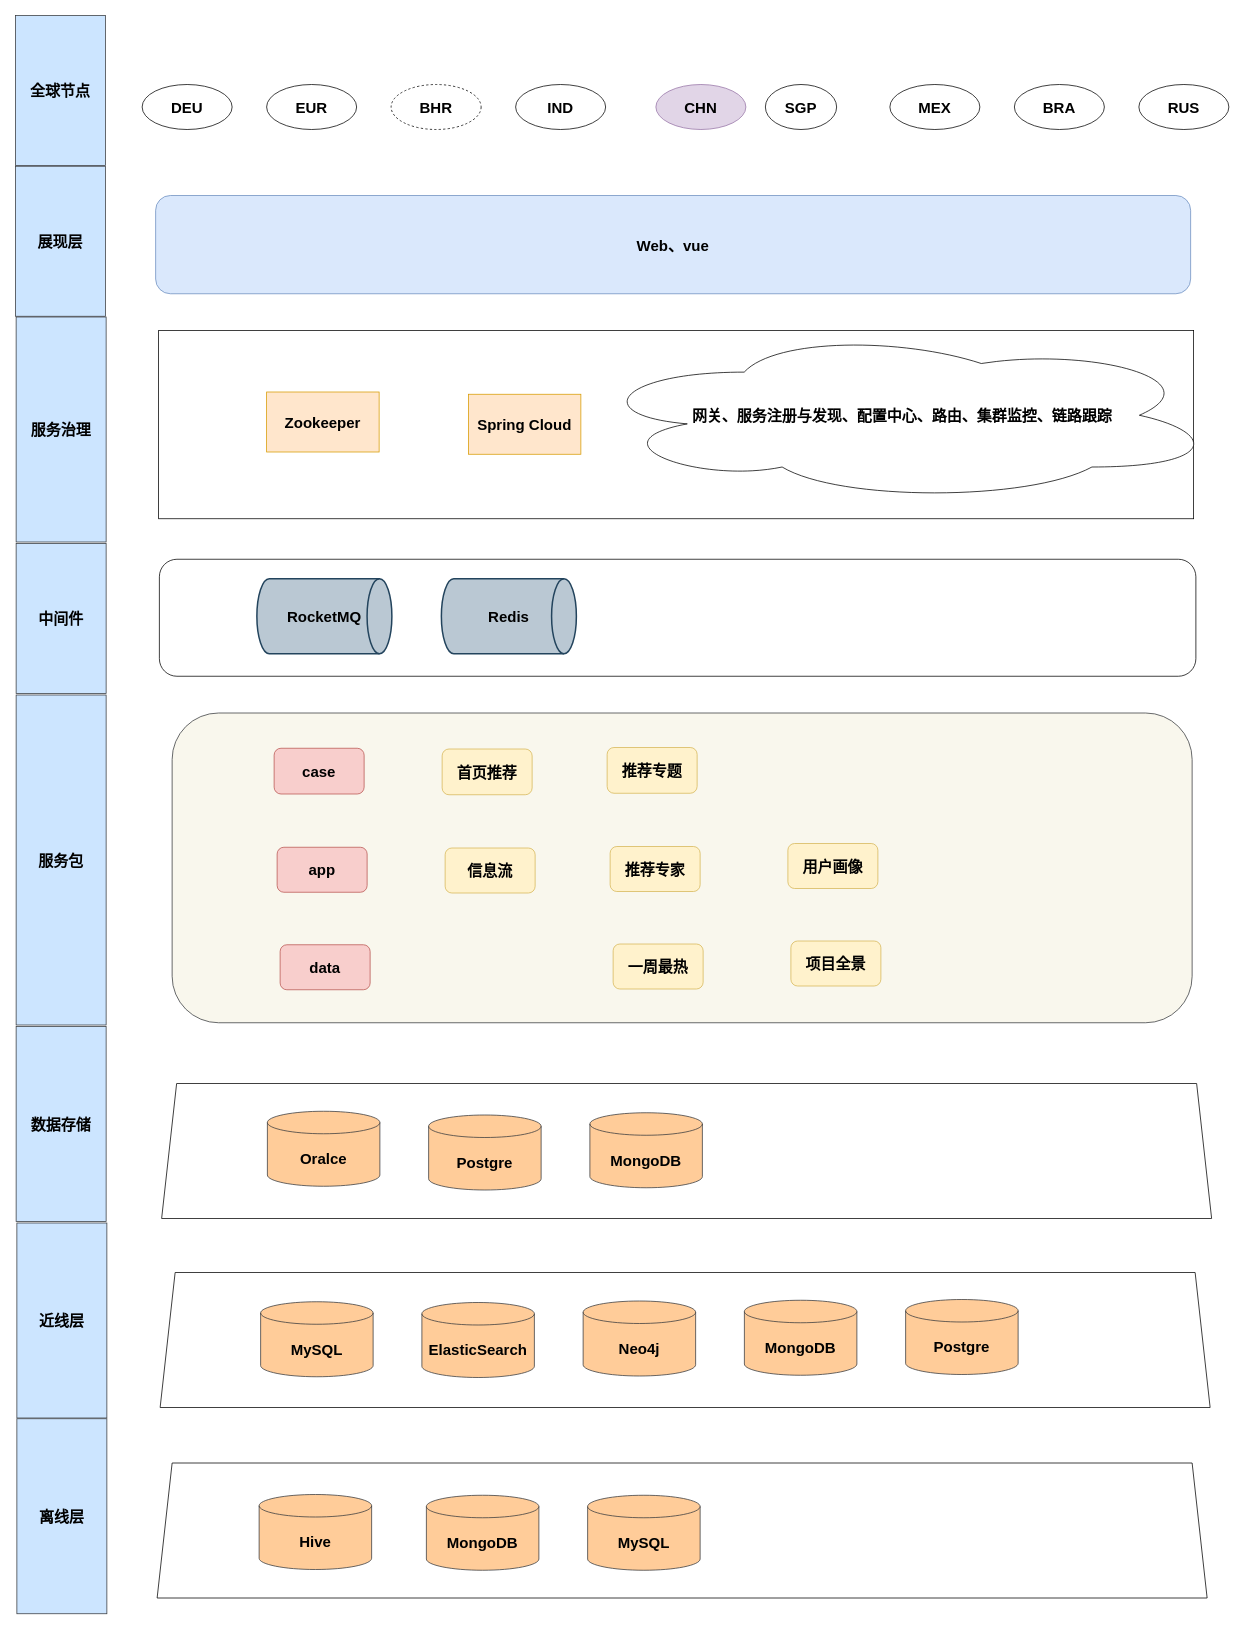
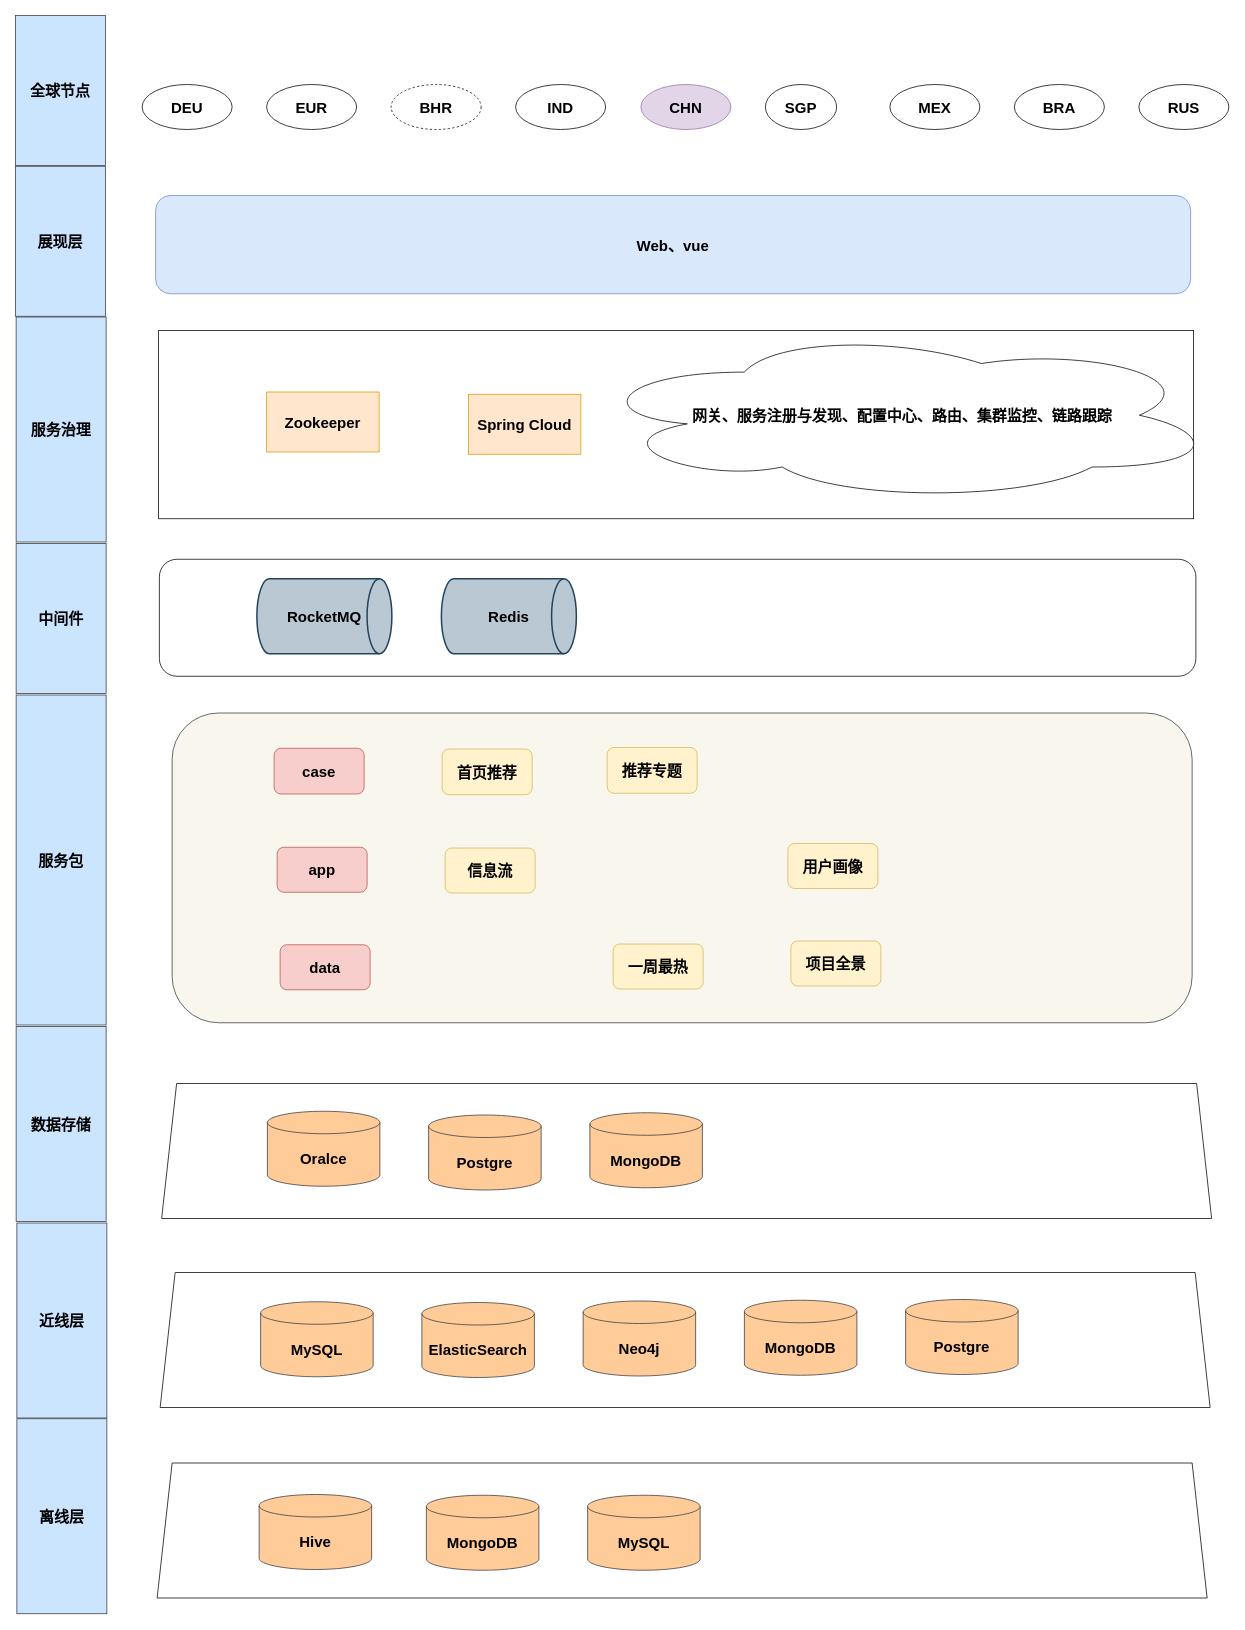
  <mxCell id="0" />
  <mxCell id="1" parent="0" />
  <mxCell id="2" value="" style="rounded=1;whiteSpace=wrap;html=1;sketch=0;fontSize=20;gradientColor=none;fontStyle=1;labelBackgroundColor=none;labelBorderColor=none;fontFamily=Helvetica;" parent="1" vertex="1"><mxGeometry x="212" y="745" width="1382" height="156" as="geometry" /></mxCell>
  <mxCell id="3" value="IND" style="ellipse;whiteSpace=wrap;html=1;rounded=0;fontSize=20;fontStyle=1;labelBackgroundColor=none;labelBorderColor=none;fontFamily=Helvetica;" parent="1" vertex="1"><mxGeometry x="687" y="112" width="120" height="60" as="geometry" /></mxCell>
  <mxCell id="4" value="SGP" style="ellipse;whiteSpace=wrap;html=1;rounded=0;fontSize=20;fontStyle=1;labelBackgroundColor=none;labelBorderColor=none;fontFamily=Helvetica;" parent="1" vertex="1"><mxGeometry x="1020" y="112" width="95" height="60" as="geometry" /></mxCell>
  <mxCell id="5" value="&lt;span style=&quot;font-size: 20px;&quot;&gt;MEX&lt;/span&gt;" style="ellipse;whiteSpace=wrap;html=1;rounded=0;fontSize=20;fontStyle=1;labelBackgroundColor=none;labelBorderColor=none;fontFamily=Helvetica;" parent="1" vertex="1"><mxGeometry x="1186" y="112" width="120" height="60" as="geometry" /></mxCell>
- <mxCell id="6" value="CHN" style="ellipse;whiteSpace=wrap;html=1;rounded=0;fontSize=20;fontStyle=1;fillColor=#e1d5e7;strokeColor=#9673a6;labelBackgroundColor=none;labelBorderColor=none;fontFamily=Helvetica;" parent="1" vertex="1"><mxGeometry x="874" y="112" width="120" height="60" as="geometry" /></mxCell>
+ <mxCell id="6" value="CHN" style="ellipse;whiteSpace=wrap;html=1;rounded=0;fontSize=20;fontStyle=1;fillColor=#e1d5e7;strokeColor=#9673a6;labelBackgroundColor=none;labelBorderColor=none;fontFamily=Helvetica;" parent="1" vertex="1"><mxGeometry x="854" y="112" width="120" height="60" as="geometry" /></mxCell>
  <mxCell id="7" value="DEU" style="ellipse;whiteSpace=wrap;html=1;rounded=0;fontSize=20;fontStyle=1;labelBackgroundColor=none;labelBorderColor=none;fontFamily=Helvetica;" parent="1" vertex="1"><mxGeometry x="189" y="112" width="120" height="60" as="geometry" /></mxCell>
  <mxCell id="8" value="RUS" style="ellipse;whiteSpace=wrap;html=1;rounded=0;fontSize=20;fontStyle=1;labelBackgroundColor=none;labelBorderColor=none;fontFamily=Helvetica;" parent="1" vertex="1"><mxGeometry x="1518" y="112" width="120" height="60" as="geometry" /></mxCell>
  <mxCell id="9" value="EUR" style="ellipse;whiteSpace=wrap;html=1;rounded=0;fontSize=20;fontStyle=1;labelBackgroundColor=none;labelBorderColor=none;fontFamily=Helvetica;" parent="1" vertex="1"><mxGeometry x="355" y="112" width="120" height="60" as="geometry" /></mxCell>
  <mxCell id="10" value="BHR" style="ellipse;whiteSpace=wrap;html=1;rounded=0;fontSize=20;fontStyle=1;labelBackgroundColor=none;labelBorderColor=none;fontFamily=Helvetica;dashed=1;" parent="1" vertex="1"><mxGeometry x="521" y="112" width="120" height="60" as="geometry" /></mxCell>
  <mxCell id="11" value="BRA" style="ellipse;whiteSpace=wrap;html=1;rounded=0;fontSize=20;fontStyle=1;labelBackgroundColor=none;labelBorderColor=none;fontFamily=Helvetica;" parent="1" vertex="1"><mxGeometry x="1352" y="112" width="120" height="60" as="geometry" /></mxCell>
  <mxCell id="12" value="Web、vue" style="rounded=1;whiteSpace=wrap;html=1;sketch=0;fontSize=20;fillColor=#dae8fc;strokeColor=#6c8ebf;fontStyle=1;labelBackgroundColor=none;labelBorderColor=none;fontFamily=Helvetica;" parent="1" vertex="1"><mxGeometry x="207" y="260" width="1380" height="131" as="geometry" /></mxCell>
  <mxCell id="13" value="" style="rounded=0;whiteSpace=wrap;html=1;sketch=0;fontSize=20;fontStyle=1;shadow=0;fillColor=default;labelBackgroundColor=none;labelBorderColor=none;fontFamily=Helvetica;" parent="1" vertex="1"><mxGeometry x="211" y="440" width="1380" height="251" as="geometry" /></mxCell>
  <mxCell id="14" value="Zookeeper" style="rounded=0;whiteSpace=wrap;html=1;fontSize=20;fontStyle=1;fillColor=#ffe6cc;strokeColor=#d79b00;labelBackgroundColor=none;labelBorderColor=none;fontFamily=Helvetica;" parent="1" vertex="1"><mxGeometry x="355" y="522" width="150" height="80" as="geometry" /></mxCell>
  <mxCell id="15" value="Spring Cloud" style="rounded=0;whiteSpace=wrap;html=1;fontSize=20;fontStyle=1;fillColor=#ffe6cc;strokeColor=#d79b00;labelBackgroundColor=none;labelBorderColor=none;fontFamily=Helvetica;" parent="1" vertex="1"><mxGeometry x="624" y="525" width="150" height="80" as="geometry" /></mxCell>
  <mxCell id="16" value="" style="rounded=1;whiteSpace=wrap;html=1;sketch=0;fontSize=20;fontStyle=1;fillColor=#f9f7ed;strokeColor=#36393d;labelBackgroundColor=none;labelBorderColor=none;fontFamily=Helvetica;" parent="1" vertex="1"><mxGeometry x="229" y="950" width="1360" height="413" as="geometry" /></mxCell>
  <mxCell id="17" value="case" style="rounded=1;whiteSpace=wrap;html=1;fontSize=20;fontStyle=1;fillColor=#f8cecc;strokeColor=#b85450;labelBackgroundColor=none;labelBorderColor=none;fontFamily=Helvetica;" parent="1" vertex="1"><mxGeometry x="365" y="997" width="120" height="61" as="geometry" /></mxCell>
  <mxCell id="18" value="app" style="rounded=1;whiteSpace=wrap;html=1;fontSize=20;fontStyle=1;fillColor=#f8cecc;strokeColor=#b85450;labelBackgroundColor=none;labelBorderColor=none;fontFamily=Helvetica;" parent="1" vertex="1"><mxGeometry x="369" y="1129" width="120" height="60" as="geometry" /></mxCell>
  <mxCell id="19" value="data" style="rounded=1;whiteSpace=wrap;html=1;fontSize=20;fontStyle=1;fillColor=#f8cecc;strokeColor=#b85450;labelBackgroundColor=none;labelBorderColor=none;fontFamily=Helvetica;" parent="1" vertex="1"><mxGeometry x="373" y="1259" width="120" height="60" as="geometry" /></mxCell>
  <mxCell id="20" value="首页推荐" style="rounded=1;whiteSpace=wrap;html=1;fontSize=20;fontStyle=1;fillColor=#fff2cc;strokeColor=#d6b656;labelBackgroundColor=none;labelBorderColor=none;fontFamily=Helvetica;" parent="1" vertex="1"><mxGeometry x="589" y="998" width="120" height="61" as="geometry" /></mxCell>
  <mxCell id="21" value="信息流" style="rounded=1;whiteSpace=wrap;html=1;fontSize=20;fontStyle=1;fillColor=#fff2cc;strokeColor=#d6b656;labelBackgroundColor=none;labelBorderColor=none;fontFamily=Helvetica;" parent="1" vertex="1"><mxGeometry x="593" y="1130" width="120" height="60" as="geometry" /></mxCell>
  <mxCell id="22" value="推荐专题" style="rounded=1;whiteSpace=wrap;html=1;fontSize=20;fontStyle=1;fillColor=#fff2cc;strokeColor=#d6b656;labelBackgroundColor=none;labelBorderColor=none;fontFamily=Helvetica;" parent="1" vertex="1"><mxGeometry x="809" y="996" width="120" height="61" as="geometry" /></mxCell>
- <mxCell id="23" value="推荐专家" style="rounded=1;whiteSpace=wrap;html=1;fontSize=20;fontStyle=1;fillColor=#fff2cc;strokeColor=#d6b656;labelBackgroundColor=none;labelBorderColor=none;fontFamily=Helvetica;" parent="1" vertex="1"><mxGeometry x="813" y="1128" width="120" height="60" as="geometry" /></mxCell>
  <mxCell id="24" value="&lt;span style=&quot;font-size: 20px;&quot;&gt;一周最热&lt;/span&gt;" style="rounded=1;whiteSpace=wrap;html=1;fontSize=20;fontStyle=1;fillColor=#fff2cc;strokeColor=#d6b656;labelBackgroundColor=none;labelBorderColor=none;fontFamily=Helvetica;" parent="1" vertex="1"><mxGeometry x="817" y="1258" width="120" height="60" as="geometry" /></mxCell>
  <mxCell id="25" value="用户画像" style="rounded=1;whiteSpace=wrap;html=1;fontSize=20;fontStyle=1;fillColor=#fff2cc;strokeColor=#d6b656;labelBackgroundColor=none;labelBorderColor=none;fontFamily=Helvetica;" parent="1" vertex="1"><mxGeometry x="1050" y="1124" width="120" height="60" as="geometry" /></mxCell>
  <mxCell id="26" value="&lt;span style=&quot;font-size: 20px;&quot;&gt;项目全景&lt;/span&gt;" style="rounded=1;whiteSpace=wrap;html=1;fontSize=20;fontStyle=1;fillColor=#fff2cc;strokeColor=#d6b656;labelBackgroundColor=none;labelBorderColor=none;fontFamily=Helvetica;" parent="1" vertex="1"><mxGeometry x="1054" y="1254" width="120" height="60" as="geometry" /></mxCell>
  <mxCell id="27" value="" style="shape=trapezoid;perimeter=trapezoidPerimeter;whiteSpace=wrap;html=1;fixedSize=1;rounded=0;sketch=0;fontSize=20;gradientColor=none;fontStyle=1;labelBackgroundColor=none;labelBorderColor=none;fontFamily=Helvetica;" parent="1" vertex="1"><mxGeometry x="215" y="1444" width="1400" height="180" as="geometry" /></mxCell>
  <mxCell id="28" value="Oralce" style="shape=cylinder3;whiteSpace=wrap;html=1;boundedLbl=1;backgroundOutline=1;size=15;rounded=0;sketch=0;fontSize=20;fontStyle=1;rotation=0;flipV=1;flipH=0;direction=west;fillColor=#ffcc99;strokeColor=#36393d;labelBackgroundColor=none;labelBorderColor=none;fontFamily=Helvetica;" parent="1" vertex="1"><mxGeometry x="356" y="1481" width="150" height="100" as="geometry" /></mxCell>
  <mxCell id="29" value="Postgre" style="shape=cylinder3;whiteSpace=wrap;html=1;boundedLbl=1;backgroundOutline=1;size=15;rounded=0;sketch=0;fontSize=20;fontStyle=1;rotation=0;flipV=1;flipH=0;direction=west;fillColor=#ffcc99;strokeColor=#36393d;labelBackgroundColor=none;labelBorderColor=none;fontFamily=Helvetica;" parent="1" vertex="1"><mxGeometry x="571" y="1486" width="150" height="100" as="geometry" /></mxCell>
  <mxCell id="30" value="MongoDB" style="shape=cylinder3;whiteSpace=wrap;html=1;boundedLbl=1;backgroundOutline=1;size=15;rounded=0;sketch=0;fontSize=20;fontStyle=1;rotation=0;flipV=1;flipH=0;direction=west;fillColor=#ffcc99;strokeColor=#36393d;labelBackgroundColor=none;labelBorderColor=none;fontFamily=Helvetica;" parent="1" vertex="1"><mxGeometry x="786" y="1483" width="150" height="100" as="geometry" /></mxCell>
  <mxCell id="31" value="RocketMQ" style="strokeWidth=2;html=1;shape=mxgraph.flowchart.direct_data;whiteSpace=wrap;rounded=0;sketch=0;fontSize=20;fontStyle=1;fillColor=#bac8d3;strokeColor=#23445d;labelBackgroundColor=none;labelBorderColor=none;fontFamily=Helvetica;" parent="1" vertex="1"><mxGeometry x="342" y="771" width="180" height="100" as="geometry" /></mxCell>
  <mxCell id="32" value="Redis" style="strokeWidth=2;html=1;shape=mxgraph.flowchart.direct_data;whiteSpace=wrap;rounded=0;sketch=0;fontSize=20;fontStyle=1;fillColor=#bac8d3;strokeColor=#23445d;labelBackgroundColor=none;labelBorderColor=none;fontFamily=Helvetica;" parent="1" vertex="1"><mxGeometry x="588" y="771" width="180" height="100" as="geometry" /></mxCell>
  <mxCell id="33" value="展现层" style="rounded=0;whiteSpace=wrap;html=1;sketch=0;fontSize=20;fillColor=#cce5ff;strokeColor=#36393d;fontStyle=1;flipH=1;flipV=1;labelBackgroundColor=none;labelBorderColor=none;fontFamily=Helvetica;" parent="1" vertex="1"><mxGeometry x="20" y="221" width="120" height="200" as="geometry" /></mxCell>
  <mxCell id="34" value="&lt;span style=&quot;font-size: 20px;&quot;&gt;全球节点&lt;/span&gt;" style="rounded=0;whiteSpace=wrap;html=1;sketch=0;fontSize=20;fillColor=#cce5ff;strokeColor=#36393d;fontStyle=1;flipH=1;flipV=1;labelBackgroundColor=none;labelBorderColor=none;fontFamily=Helvetica;" parent="1" vertex="1"><mxGeometry x="20" y="20" width="120" height="200" as="geometry" /></mxCell>
  <mxCell id="35" value="&lt;span style=&quot;font-size: 20px;&quot;&gt;服务包&lt;/span&gt;" style="rounded=0;whiteSpace=wrap;html=1;sketch=0;fontSize=20;fillColor=#cce5ff;strokeColor=#36393d;fontStyle=1;flipH=1;flipV=1;labelBackgroundColor=none;labelBorderColor=none;fontFamily=Helvetica;" parent="1" vertex="1"><mxGeometry x="21" y="926" width="120" height="440" as="geometry" /></mxCell>
  <mxCell id="36" value="数据存储" style="rounded=0;whiteSpace=wrap;html=1;sketch=0;fontSize=20;fillColor=#cce5ff;strokeColor=#36393d;fontStyle=1;flipH=1;flipV=1;labelBackgroundColor=none;labelBorderColor=none;fontFamily=Helvetica;" parent="1" vertex="1"><mxGeometry x="21" y="1368" width="120" height="260" as="geometry" /></mxCell>
  <mxCell id="37" value="&lt;span style=&quot;font-size: 20px;&quot;&gt;服务治理&lt;/span&gt;" style="rounded=0;whiteSpace=wrap;html=1;sketch=0;fontSize=20;fillColor=#cce5ff;strokeColor=#36393d;fontStyle=1;flipH=1;flipV=1;labelBackgroundColor=none;labelBorderColor=none;fontFamily=Helvetica;" parent="1" vertex="1"><mxGeometry x="21" y="422" width="120" height="300" as="geometry" /></mxCell>
  <mxCell id="38" value="&lt;span style=&quot;font-size: 20px;&quot;&gt;中间件&lt;/span&gt;" style="rounded=0;whiteSpace=wrap;html=1;sketch=0;fontSize=20;fillColor=#cce5ff;strokeColor=#36393d;fontStyle=1;flipH=1;flipV=1;labelBackgroundColor=none;labelBorderColor=none;fontFamily=Helvetica;" parent="1" vertex="1"><mxGeometry x="21" y="724" width="120" height="200" as="geometry" /></mxCell>
  <mxCell id="39" value="" style="shape=trapezoid;perimeter=trapezoidPerimeter;whiteSpace=wrap;html=1;fixedSize=1;rounded=0;sketch=0;fontSize=20;gradientColor=none;fontStyle=1;labelBackgroundColor=none;labelBorderColor=none;fontFamily=Helvetica;" parent="1" vertex="1"><mxGeometry x="213" y="1696" width="1400" height="180" as="geometry" /></mxCell>
  <mxCell id="40" value="Postgre" style="shape=cylinder3;whiteSpace=wrap;html=1;boundedLbl=1;backgroundOutline=1;size=15;rounded=0;sketch=0;fontSize=20;fontStyle=1;rotation=0;flipV=1;flipH=0;direction=west;fillColor=#ffcc99;strokeColor=#36393d;labelBackgroundColor=none;labelBorderColor=none;fontFamily=Helvetica;" parent="1" vertex="1"><mxGeometry x="1207" y="1732" width="150" height="100" as="geometry" /></mxCell>
  <mxCell id="41" value="MongoDB" style="shape=cylinder3;whiteSpace=wrap;html=1;boundedLbl=1;backgroundOutline=1;size=15;rounded=0;sketch=0;fontSize=20;fontStyle=1;rotation=0;flipV=1;flipH=0;direction=west;fillColor=#ffcc99;strokeColor=#36393d;labelBackgroundColor=none;labelBorderColor=none;fontFamily=Helvetica;" parent="1" vertex="1"><mxGeometry x="992" y="1733" width="150" height="100" as="geometry" /></mxCell>
  <mxCell id="42" value="MySQL" style="shape=cylinder3;whiteSpace=wrap;html=1;boundedLbl=1;backgroundOutline=1;size=15;rounded=0;sketch=0;fontSize=20;fontStyle=1;rotation=0;flipV=1;flipH=0;direction=west;fillColor=#ffcc99;strokeColor=#36393d;labelBackgroundColor=none;labelBorderColor=none;fontFamily=Helvetica;" parent="1" vertex="1"><mxGeometry x="347" y="1735" width="150" height="100" as="geometry" /></mxCell>
  <mxCell id="43" value="Neo4j" style="shape=cylinder3;whiteSpace=wrap;html=1;boundedLbl=1;backgroundOutline=1;size=15;rounded=0;sketch=0;fontSize=20;fontStyle=1;rotation=0;flipV=1;flipH=0;direction=west;fillColor=#ffcc99;strokeColor=#36393d;labelBackgroundColor=none;labelBorderColor=none;fontFamily=Helvetica;" parent="1" vertex="1"><mxGeometry x="777" y="1734" width="150" height="100" as="geometry" /></mxCell>
  <mxCell id="44" value="ElasticSearch" style="shape=cylinder3;whiteSpace=wrap;html=1;boundedLbl=1;backgroundOutline=1;size=15;rounded=0;sketch=0;fontSize=20;fontStyle=1;rotation=0;flipV=1;flipH=0;direction=west;fillColor=#ffcc99;strokeColor=#36393d;labelBackgroundColor=none;labelBorderColor=none;fontFamily=Helvetica;" parent="1" vertex="1"><mxGeometry x="562" y="1736" width="150" height="100" as="geometry" /></mxCell>
  <mxCell id="45" value="近线层" style="rounded=0;whiteSpace=wrap;html=1;sketch=0;fontSize=20;fillColor=#cce5ff;strokeColor=#36393d;fontStyle=1;flipH=1;flipV=1;labelBackgroundColor=none;labelBorderColor=none;fontFamily=Helvetica;" parent="1" vertex="1"><mxGeometry x="22" y="1630" width="120" height="260" as="geometry" /></mxCell>
  <mxCell id="46" value="" style="shape=trapezoid;perimeter=trapezoidPerimeter;whiteSpace=wrap;html=1;fixedSize=1;rounded=0;sketch=0;fontSize=20;gradientColor=none;fontStyle=1;labelBackgroundColor=none;labelBorderColor=none;fontFamily=Helvetica;" parent="1" vertex="1"><mxGeometry x="209" y="1950" width="1400" height="180" as="geometry" /></mxCell>
  <mxCell id="47" value="MongoDB" style="shape=cylinder3;whiteSpace=wrap;html=1;boundedLbl=1;backgroundOutline=1;size=15;rounded=0;sketch=0;fontSize=20;fontStyle=1;rotation=0;flipV=1;flipH=0;direction=west;fillColor=#ffcc99;strokeColor=#36393d;labelBackgroundColor=none;labelBorderColor=none;fontFamily=Helvetica;" parent="1" vertex="1"><mxGeometry x="568" y="1993" width="150" height="100" as="geometry" /></mxCell>
  <mxCell id="48" value="Hive" style="shape=cylinder3;whiteSpace=wrap;html=1;boundedLbl=1;backgroundOutline=1;size=15;rounded=0;sketch=0;fontSize=20;fontStyle=1;rotation=0;flipV=1;flipH=0;direction=west;fillColor=#ffcc99;strokeColor=#36393d;labelBackgroundColor=none;labelBorderColor=none;fontFamily=Helvetica;" parent="1" vertex="1"><mxGeometry x="345" y="1992" width="150" height="100" as="geometry" /></mxCell>
  <mxCell id="49" value="离线层" style="rounded=0;whiteSpace=wrap;html=1;sketch=0;fontSize=20;fillColor=#cce5ff;strokeColor=#36393d;fontStyle=1;flipH=1;flipV=1;labelBackgroundColor=none;labelBorderColor=none;fontFamily=Helvetica;" parent="1" vertex="1"><mxGeometry x="22" y="1891" width="120" height="260" as="geometry" /></mxCell>
  <mxCell id="50" value="&lt;span style=&quot;font-size: 20px;&quot;&gt;网关、服务注册与发现、配置中心、路由、集群监控、链路跟踪&lt;/span&gt;" style="ellipse;shape=cloud;whiteSpace=wrap;html=1;fontSize=20;fontStyle=1;labelBackgroundColor=none;labelBorderColor=none;fontFamily=Helvetica;" parent="1" vertex="1"><mxGeometry x="781" y="438" width="843" height="230" as="geometry" /></mxCell>
  <mxCell id="51" value="MySQL" style="shape=cylinder3;whiteSpace=wrap;html=1;boundedLbl=1;backgroundOutline=1;size=15;rounded=0;sketch=0;fontSize=20;fontStyle=1;rotation=0;flipV=1;flipH=0;direction=west;fillColor=#ffcc99;strokeColor=#36393d;labelBackgroundColor=none;labelBorderColor=none;fontFamily=Helvetica;" vertex="1" parent="1"><mxGeometry x="783" y="1993" width="150" height="100" as="geometry" /></mxCell>
